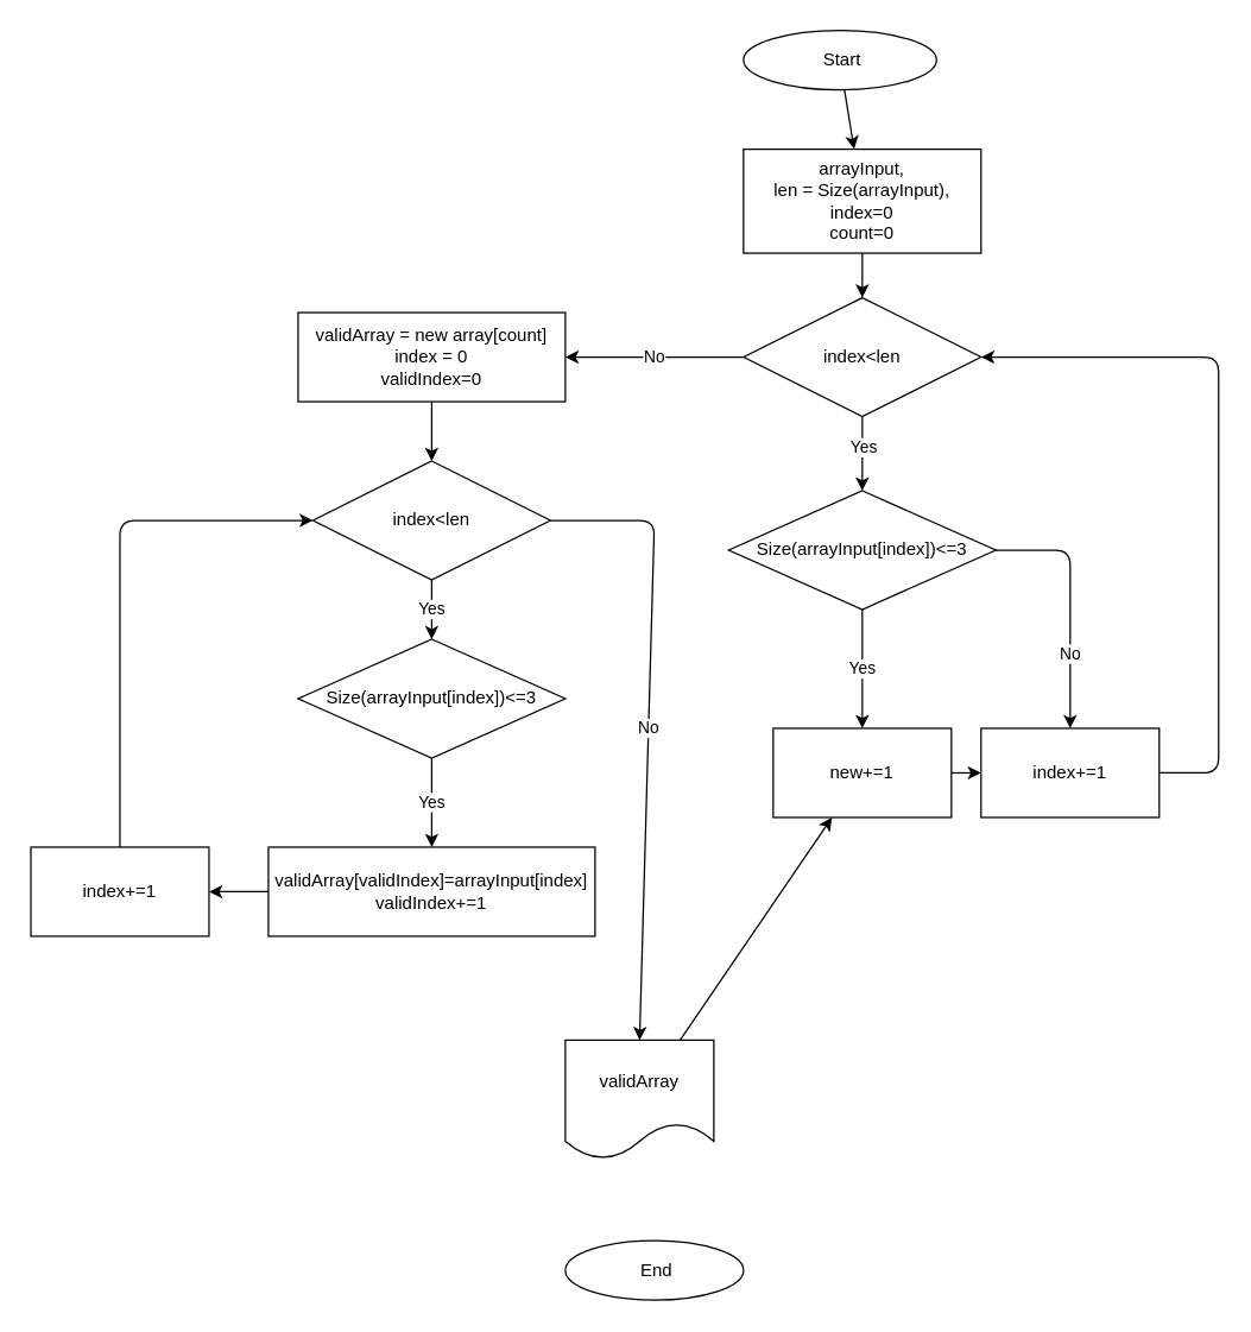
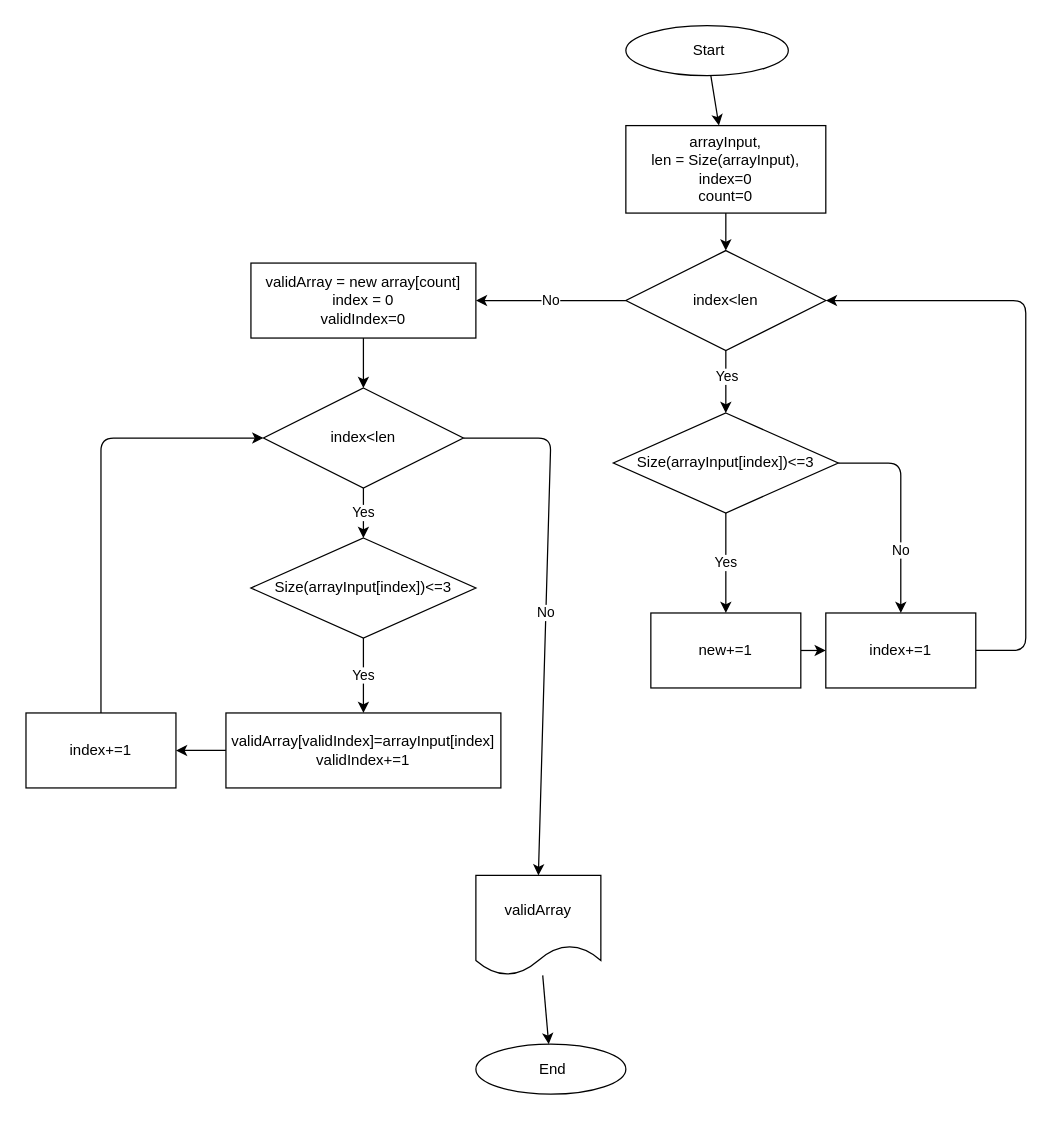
  <mxCell id="0" />
  <mxCell id="1" parent="0" />
  <mxCell id="2" style="edgeStyle=none;html=1;" parent="1" source="3" target="5" edge="1"><mxGeometry relative="1" as="geometry"><mxPoint x="580" y="100" as="targetPoint" /></mxGeometry></mxCell>
  <mxCell id="3" value="&amp;nbsp;Start" style="ellipse;whiteSpace=wrap;html=1;" parent="1" vertex="1"><mxGeometry x="500" y="20" width="130" height="40" as="geometry" /></mxCell>
  <mxCell id="4" style="edgeStyle=none;html=1;" parent="1" source="5" target="9" edge="1"><mxGeometry relative="1" as="geometry"><mxPoint x="580" y="200" as="targetPoint" /></mxGeometry></mxCell>
  <mxCell id="5" value="arrayInput,&lt;br&gt;len = Size(arrayInput),&lt;br&gt;index=0&lt;br&gt;count=0&lt;br&gt;" style="rounded=0;whiteSpace=wrap;html=1;" parent="1" vertex="1"><mxGeometry x="500" y="100" width="160" height="70" as="geometry" /></mxCell>
  <mxCell id="6" value="" style="edgeStyle=none;html=1;" parent="1" source="9" target="12" edge="1"><mxGeometry relative="1" as="geometry"><mxPoint x="580" y="320" as="targetPoint" /></mxGeometry></mxCell>
  <mxCell id="7" value="Yes" style="edgeLabel;html=1;align=center;verticalAlign=middle;resizable=0;points=[];" parent="6" vertex="1" connectable="0"><mxGeometry x="0.4" y="1" relative="1" as="geometry"><mxPoint x="-1" y="-15" as="offset" /></mxGeometry></mxCell>
  <mxCell id="8" value="No" style="edgeStyle=none;html=1;entryX=1;entryY=0.5;entryDx=0;entryDy=0;" parent="1" source="9" target="19" edge="1"><mxGeometry relative="1" as="geometry"><mxPoint x="440" y="240" as="targetPoint" /></mxGeometry></mxCell>
  <mxCell id="9" value="index&amp;lt;len" style="rhombus;whiteSpace=wrap;html=1;" parent="1" vertex="1"><mxGeometry x="500" y="200" width="160" height="80" as="geometry" /></mxCell>
  <mxCell id="10" value="Yes" style="edgeStyle=none;html=1;" parent="1" source="12" target="14" edge="1"><mxGeometry relative="1" as="geometry" /></mxCell>
  <mxCell id="11" value="No" style="edgeStyle=none;html=1;entryX=0.5;entryY=0;entryDx=0;entryDy=0;exitX=1;exitY=0.5;exitDx=0;exitDy=0;" parent="1" source="12" target="16" edge="1"><mxGeometry x="0.412" relative="1" as="geometry"><mxPoint x="840" y="390" as="targetPoint" /><Array as="points"><mxPoint x="720" y="370" /></Array><mxPoint as="offset" /></mxGeometry></mxCell>
  <mxCell id="12" value="Size(arrayInput[index])&amp;lt;=3" style="rhombus;whiteSpace=wrap;html=1;" parent="1" vertex="1"><mxGeometry x="490" y="330" width="180" height="80" as="geometry" /></mxCell>
  <mxCell id="13" value="" style="edgeStyle=none;html=1;" parent="1" source="14" target="16" edge="1"><mxGeometry relative="1" as="geometry" /></mxCell>
  <mxCell id="14" value="new+=1" style="whiteSpace=wrap;html=1;" parent="1" vertex="1"><mxGeometry x="520" y="490" width="120" height="60" as="geometry" /></mxCell>
  <mxCell id="15" value="" style="edgeStyle=none;html=1;entryX=1;entryY=0.5;entryDx=0;entryDy=0;exitX=1;exitY=0.5;exitDx=0;exitDy=0;" parent="1" source="16" target="9" edge="1"><mxGeometry relative="1" as="geometry"><mxPoint x="960" y="450" as="targetPoint" /><Array as="points"><mxPoint x="820" y="520" /><mxPoint x="820" y="240" /></Array></mxGeometry></mxCell>
  <mxCell id="16" value="index+=1" style="whiteSpace=wrap;html=1;" parent="1" vertex="1"><mxGeometry x="660" y="490" width="120" height="60" as="geometry" /></mxCell>
  <mxCell id="17" value="&amp;nbsp;End" style="ellipse;whiteSpace=wrap;html=1;" parent="1" vertex="1"><mxGeometry x="380" y="835" width="120" height="40" as="geometry" /></mxCell>
  <mxCell id="18" style="edgeStyle=none;html=1;exitX=0.5;exitY=1;exitDx=0;exitDy=0;entryX=0.5;entryY=0;entryDx=0;entryDy=0;" parent="1" source="19" target="22" edge="1"><mxGeometry relative="1" as="geometry" /></mxCell>
  <mxCell id="19" value="validArray = new array[count]&lt;br&gt;index = 0&lt;br&gt;validIndex=0" style="rounded=0;whiteSpace=wrap;html=1;" parent="1" vertex="1"><mxGeometry x="200" y="210" width="180" height="60" as="geometry" /></mxCell>
  <mxCell id="20" value="Yes" style="edgeStyle=none;html=1;" parent="1" source="22" target="24" edge="1"><mxGeometry relative="1" as="geometry"><mxPoint x="290" y="430" as="targetPoint" /></mxGeometry></mxCell>
  <mxCell id="21" value="No" style="edgeStyle=none;html=1;exitX=1;exitY=0.5;exitDx=0;exitDy=0;entryX=0.5;entryY=0;entryDx=0;entryDy=0;" parent="1" source="22" target="30" edge="1"><mxGeometry relative="1" as="geometry"><mxPoint x="440" y="751" as="targetPoint" /><Array as="points"><mxPoint x="440" y="350" /></Array></mxGeometry></mxCell>
  <mxCell id="22" value="index&amp;lt;len" style="rhombus;whiteSpace=wrap;html=1;" parent="1" vertex="1"><mxGeometry x="210" y="310" width="160" height="80" as="geometry" /></mxCell>
  <mxCell id="23" value="Yes" style="edgeStyle=none;html=1;" parent="1" source="24" target="26" edge="1"><mxGeometry relative="1" as="geometry" /></mxCell>
  <mxCell id="24" value="Size(arrayInput[index])&amp;lt;=3" style="rhombus;whiteSpace=wrap;html=1;" parent="1" vertex="1"><mxGeometry x="200" y="430" width="180" height="80" as="geometry" /></mxCell>
  <mxCell id="25" value="" style="edgeStyle=none;html=1;" parent="1" source="26" target="28" edge="1"><mxGeometry relative="1" as="geometry" /></mxCell>
  <mxCell id="26" value="validArray[validIndex]=arrayInput[index]&lt;br&gt;validIndex+=1" style="whiteSpace=wrap;html=1;" parent="1" vertex="1"><mxGeometry x="180" y="570" width="220" height="60" as="geometry" /></mxCell>
  <mxCell id="27" style="edgeStyle=none;html=1;exitX=0.5;exitY=0;exitDx=0;exitDy=0;entryX=0;entryY=0.5;entryDx=0;entryDy=0;" parent="1" source="28" target="22" edge="1"><mxGeometry relative="1" as="geometry"><Array as="points"><mxPoint x="80" y="350" /></Array></mxGeometry></mxCell>
  <mxCell id="28" value="index+=1" style="whiteSpace=wrap;html=1;" parent="1" vertex="1"><mxGeometry x="20" y="570" width="120" height="60" as="geometry" /></mxCell>
- <mxCell id="29" value="" style="edgeStyle=none;html=1;" parent="1" source="30" target="14" edge="1"><mxGeometry relative="1" as="geometry" /></mxCell>
+ <mxCell id="29" value="" style="edgeStyle=none;html=1;" parent="1" source="30" target="17" edge="1"><mxGeometry relative="1" as="geometry" /></mxCell>
  <mxCell id="30" value="validArray" style="shape=document;whiteSpace=wrap;html=1;boundedLbl=1;" parent="1" vertex="1"><mxGeometry x="380" y="700" width="100" height="80" as="geometry" /></mxCell>
